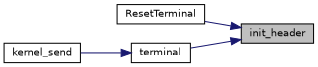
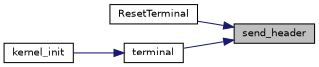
  digraph {
    rankdir=RL
    node [color=black fillcolor=white fontname=Helvetica fontsize=10 shape=record style=filled]
    edge [color=midnightblue dir=back fontname=Helvetica fontsize=10 labelfontname=Helvetica labelfontsize=10 style=solid]
-   n1 [fillcolor=grey75 fontcolor=black height=0.2 label=init_header width=0.4]
+   n1 [fillcolor=grey75 fontcolor=black height=0.2 label=send_header width=0.4]
    n2 [height=0.2 label=ResetTerminal width=0.4]
    n3 [height=0.2 label=terminal width=0.4]
-   n4 [height=0.2 label=kernel_send width=0.4]
+   n4 [height=0.2 label=kernel_init width=0.4]
    n1 -> n2
    n1 -> n3
    n3 -> n4
  }
